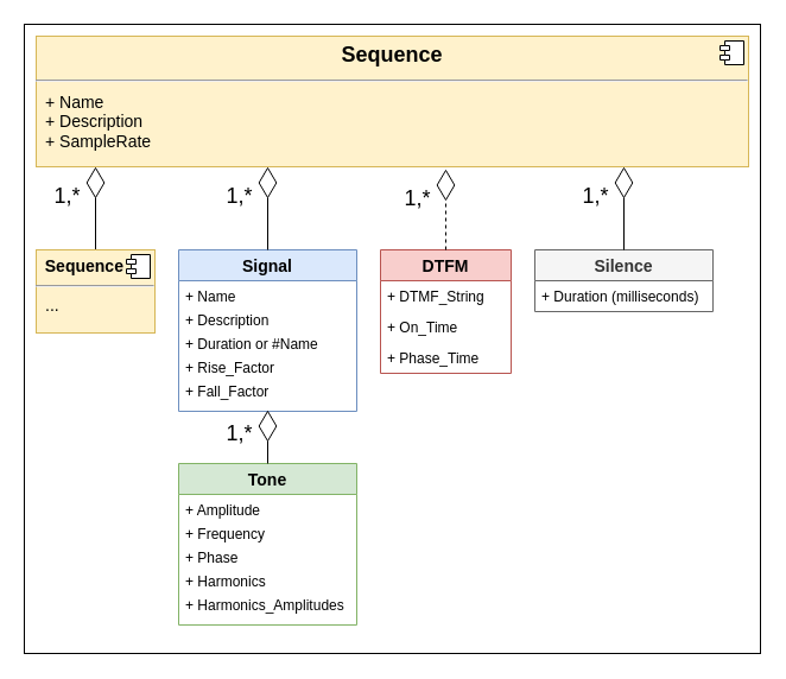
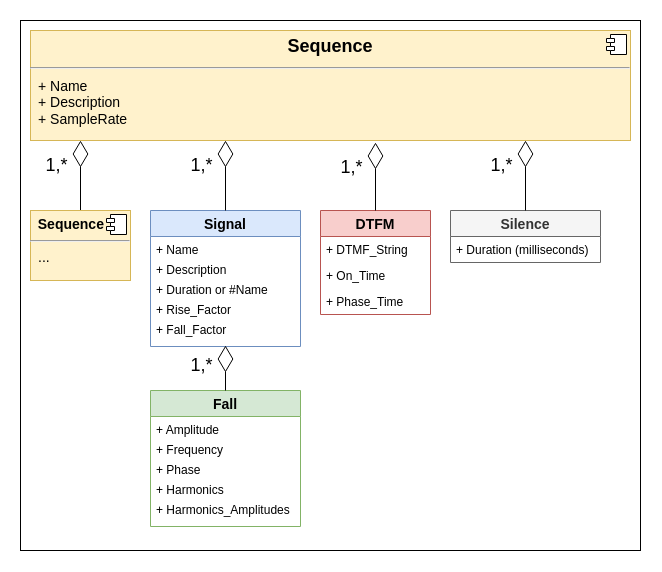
  <mxCell id="0" />
  <mxCell id="1" parent="0" />
  <mxCell id="2" value="" style="rounded=0;whiteSpace=wrap;html=1;" vertex="1" parent="1"><mxGeometry x="20" y="20" width="620" height="530" as="geometry" /></mxCell>
  <mxCell id="3" value="&lt;p style=&quot;margin: 0px ; margin-top: 6px ; text-align: center&quot;&gt;&lt;b&gt;Sequence&lt;/b&gt;&lt;/p&gt;&lt;hr&gt;&lt;p style=&quot;margin: 0px 0px 0px 8px ; font-size: 14px&quot;&gt;&lt;font style=&quot;font-size: 14px&quot;&gt;&lt;span style=&quot;font-size: 14px&quot;&gt;+ Name&lt;/span&gt;&lt;br&gt;&lt;font style=&quot;font-size: 14px&quot;&gt;+ Description&lt;/font&gt;&lt;/font&gt;&lt;/p&gt;&lt;p style=&quot;margin: 0px 0px 0px 8px ; font-size: 14px&quot;&gt;&lt;font style=&quot;font-size: 14px&quot;&gt;+ SampleRate&lt;/font&gt;&lt;/p&gt;" style="align=left;overflow=fill;html=1;dropTarget=0;fontSize=18;fillColor=#fff2cc;strokeColor=#d6b656;" vertex="1" parent="1"><mxGeometry x="30" y="30" width="600" height="110" as="geometry" /></mxCell>
  <mxCell id="4" value="" style="shape=component;jettyWidth=8;jettyHeight=4;fontSize=18;" vertex="1" parent="3"><mxGeometry x="1" width="20" height="20" relative="1" as="geometry"><mxPoint x="-24" y="4" as="offset" /></mxGeometry></mxCell>
  <mxCell id="5" value="" style="endArrow=diamondThin;endFill=0;endSize=24;html=1;fontSize=18;exitX=0.5;exitY=0;exitDx=0;exitDy=0;" edge="1" parent="1" source="7"><mxGeometry width="160" relative="1" as="geometry"><mxPoint x="70" y="230" as="sourcePoint" /><mxPoint x="80" y="140" as="targetPoint" /></mxGeometry></mxCell>
  <mxCell id="6" value="1,*" style="edgeLabel;html=1;align=center;verticalAlign=middle;resizable=0;points=[];fontSize=18;" vertex="1" connectable="0" parent="5"><mxGeometry x="0.56" y="-1" relative="1" as="geometry"><mxPoint x="-26" y="9" as="offset" /></mxGeometry></mxCell>
  <mxCell id="7" value="&lt;p style=&quot;margin: 6px 0px 0px ; font-size: 14px&quot;&gt;&lt;b style=&quot;font-size: 14px&quot;&gt;&lt;font style=&quot;font-size: 14px&quot;&gt;&amp;nbsp; Sequence&lt;/font&gt;&lt;/b&gt;&lt;/p&gt;&lt;hr style=&quot;font-size: 14px&quot;&gt;&lt;p style=&quot;margin: 0px 0px 0px 8px ; font-size: 14px&quot;&gt;...&lt;/p&gt;" style="align=left;overflow=fill;html=1;dropTarget=0;fontSize=14;fillColor=#fff2cc;strokeColor=#d6b656;" vertex="1" parent="1"><mxGeometry x="30" y="210" width="100" height="70" as="geometry" /></mxCell>
  <mxCell id="8" value="" style="shape=component;jettyWidth=8;jettyHeight=4;fontSize=18;" vertex="1" parent="7"><mxGeometry x="1" width="20" height="20" relative="1" as="geometry"><mxPoint x="-24" y="4" as="offset" /></mxGeometry></mxCell>
  <mxCell id="9" value="Signal" style="swimlane;fontStyle=1;childLayout=stackLayout;horizontal=1;startSize=26;fillColor=#dae8fc;horizontalStack=0;resizeParent=1;resizeParentMax=0;resizeLast=0;collapsible=1;marginBottom=0;fontSize=14;strokeColor=#6c8ebf;" vertex="1" parent="1"><mxGeometry x="150" y="210" width="150" height="136" as="geometry" /></mxCell>
  <mxCell id="10" value="+ Name" style="text;strokeColor=none;fillColor=none;align=left;verticalAlign=top;spacingLeft=4;spacingRight=4;overflow=hidden;rotatable=0;points=[[0,0.5],[1,0.5]];portConstraint=eastwest;fontSize=12;" vertex="1" parent="9"><mxGeometry y="26" width="150" height="20" as="geometry" /></mxCell>
  <mxCell id="11" value="+ Description" style="text;strokeColor=none;fillColor=none;align=left;verticalAlign=top;spacingLeft=4;spacingRight=4;overflow=hidden;rotatable=0;points=[[0,0.5],[1,0.5]];portConstraint=eastwest;fontSize=12;" vertex="1" parent="9"><mxGeometry y="46" width="150" height="20" as="geometry" /></mxCell>
  <mxCell id="12" value="+ Duration or #Name" style="text;strokeColor=none;fillColor=none;align=left;verticalAlign=top;spacingLeft=4;spacingRight=4;overflow=hidden;rotatable=0;points=[[0,0.5],[1,0.5]];portConstraint=eastwest;fontSize=12;" vertex="1" parent="9"><mxGeometry y="66" width="150" height="20" as="geometry" /></mxCell>
  <mxCell id="13" value="+ Rise_Factor" style="text;strokeColor=none;fillColor=none;align=left;verticalAlign=top;spacingLeft=4;spacingRight=4;overflow=hidden;rotatable=0;points=[[0,0.5],[1,0.5]];portConstraint=eastwest;fontSize=12;" vertex="1" parent="9"><mxGeometry y="86" width="150" height="20" as="geometry" /></mxCell>
  <mxCell id="14" value="+ Fall_Factor" style="text;strokeColor=none;fillColor=none;align=left;verticalAlign=top;spacingLeft=4;spacingRight=4;overflow=hidden;rotatable=0;points=[[0,0.5],[1,0.5]];portConstraint=eastwest;fontSize=12;" vertex="1" parent="9"><mxGeometry y="106" width="150" height="30" as="geometry" /></mxCell>
  <mxCell id="15" value="DTFM" style="swimlane;fontStyle=1;childLayout=stackLayout;horizontal=1;startSize=26;fillColor=#f8cecc;horizontalStack=0;resizeParent=1;resizeParentMax=0;resizeLast=0;collapsible=1;marginBottom=0;fontSize=14;strokeColor=#b85450;" vertex="1" parent="1"><mxGeometry x="320" y="210" width="110" height="104" as="geometry" /></mxCell>
  <mxCell id="16" value="+ DTMF_String" style="text;strokeColor=none;fillColor=none;align=left;verticalAlign=top;spacingLeft=4;spacingRight=4;overflow=hidden;rotatable=0;points=[[0,0.5],[1,0.5]];portConstraint=eastwest;fontSize=12;" vertex="1" parent="15"><mxGeometry y="26" width="110" height="26" as="geometry" /></mxCell>
  <mxCell id="17" value="+ On_Time" style="text;strokeColor=none;fillColor=none;align=left;verticalAlign=top;spacingLeft=4;spacingRight=4;overflow=hidden;rotatable=0;points=[[0,0.5],[1,0.5]];portConstraint=eastwest;fontSize=12;" vertex="1" parent="15"><mxGeometry y="52" width="110" height="26" as="geometry" /></mxCell>
  <mxCell id="18" value="+ Phase_Time" style="text;strokeColor=none;fillColor=none;align=left;verticalAlign=top;spacingLeft=4;spacingRight=4;overflow=hidden;rotatable=0;points=[[0,0.5],[1,0.5]];portConstraint=eastwest;fontSize=12;" vertex="1" parent="15"><mxGeometry y="78" width="110" height="26" as="geometry" /></mxCell>
  <mxCell id="19" value="Silence" style="swimlane;fontStyle=1;childLayout=stackLayout;horizontal=1;startSize=26;fillColor=#f5f5f5;horizontalStack=0;resizeParent=1;resizeParentMax=0;resizeLast=0;collapsible=1;marginBottom=0;fontSize=14;strokeColor=#666666;fontColor=#333333;" vertex="1" parent="1"><mxGeometry x="450" y="210" width="150" height="52" as="geometry" /></mxCell>
  <mxCell id="20" value="+ Duration (milliseconds)" style="text;strokeColor=none;fillColor=none;align=left;verticalAlign=top;spacingLeft=4;spacingRight=4;overflow=hidden;rotatable=0;points=[[0,0.5],[1,0.5]];portConstraint=eastwest;fontSize=12;" vertex="1" parent="19"><mxGeometry y="26" width="150" height="26" as="geometry" /></mxCell>
  <mxCell id="21" value="" style="endArrow=diamondThin;endFill=0;endSize=24;html=1;fontSize=18;exitX=0.5;exitY=0;exitDx=0;exitDy=0;" edge="1" parent="1" source="9"><mxGeometry width="160" relative="1" as="geometry"><mxPoint x="280" y="210" as="sourcePoint" /><mxPoint x="225" y="140" as="targetPoint" /></mxGeometry></mxCell>
  <mxCell id="22" value="1,*" style="edgeLabel;html=1;align=center;verticalAlign=middle;resizable=0;points=[];fontSize=18;" vertex="1" connectable="0" parent="21"><mxGeometry x="0.56" y="-1" relative="1" as="geometry"><mxPoint x="-26" y="9" as="offset" /></mxGeometry></mxCell>
- <mxCell id="23" value="" style="endArrow=diamondThin;endFill=0;endSize=24;html=1;fontSize=18;entryX=0.575;entryY=1.018;entryDx=0;entryDy=0;entryPerimeter=0;exitX=0.5;exitY=0;exitDx=0;exitDy=0;dashed=1;" edge="1" parent="1" source="15" target="3"><mxGeometry width="160" relative="1" as="geometry"><mxPoint x="380" y="210" as="sourcePoint" /><mxPoint x="380" y="160" as="targetPoint" /></mxGeometry></mxCell>
+ <mxCell id="23" value="" style="endArrow=diamondThin;endFill=0;endSize=24;html=1;fontSize=18;entryX=0.575;entryY=1.018;entryDx=0;entryDy=0;entryPerimeter=0;exitX=0.5;exitY=0;exitDx=0;exitDy=0;" edge="1" parent="1" source="15" target="3"><mxGeometry width="160" relative="1" as="geometry"><mxPoint x="380" y="210" as="sourcePoint" /><mxPoint x="380" y="160" as="targetPoint" /></mxGeometry></mxCell>
  <mxCell id="24" value="1,*" style="edgeLabel;html=1;align=center;verticalAlign=middle;resizable=0;points=[];fontSize=18;" vertex="1" connectable="0" parent="23"><mxGeometry x="0.56" y="-1" relative="1" as="geometry"><mxPoint x="-26" y="9" as="offset" /></mxGeometry></mxCell>
  <mxCell id="25" value="" style="endArrow=diamondThin;endFill=0;endSize=24;html=1;fontSize=18;exitX=0.5;exitY=0;exitDx=0;exitDy=0;" edge="1" parent="1" source="19"><mxGeometry width="160" relative="1" as="geometry"><mxPoint x="610" y="210" as="sourcePoint" /><mxPoint x="525" y="140" as="targetPoint" /></mxGeometry></mxCell>
  <mxCell id="26" value="1,*" style="edgeLabel;html=1;align=center;verticalAlign=middle;resizable=0;points=[];fontSize=18;" vertex="1" connectable="0" parent="25"><mxGeometry x="0.56" y="-1" relative="1" as="geometry"><mxPoint x="-26" y="9" as="offset" /></mxGeometry></mxCell>
- <mxCell id="27" value="Tone" style="swimlane;fontStyle=1;childLayout=stackLayout;horizontal=1;startSize=26;fillColor=#d5e8d4;horizontalStack=0;resizeParent=1;resizeParentMax=0;resizeLast=0;collapsible=1;marginBottom=0;fontSize=14;strokeColor=#82b366;" vertex="1" parent="1"><mxGeometry x="150" y="390" width="150" height="136" as="geometry" /></mxCell>
+ <mxCell id="27" value="Fall" style="swimlane;fontStyle=1;childLayout=stackLayout;horizontal=1;startSize=26;fillColor=#d5e8d4;horizontalStack=0;resizeParent=1;resizeParentMax=0;resizeLast=0;collapsible=1;marginBottom=0;fontSize=14;strokeColor=#82b366;" vertex="1" parent="1"><mxGeometry x="150" y="390" width="150" height="136" as="geometry" /></mxCell>
  <mxCell id="28" value="+ Amplitude" style="text;strokeColor=none;fillColor=none;align=left;verticalAlign=top;spacingLeft=4;spacingRight=4;overflow=hidden;rotatable=0;points=[[0,0.5],[1,0.5]];portConstraint=eastwest;fontSize=12;" vertex="1" parent="27"><mxGeometry y="26" width="150" height="20" as="geometry" /></mxCell>
  <mxCell id="29" value="+ Frequency" style="text;strokeColor=none;fillColor=none;align=left;verticalAlign=top;spacingLeft=4;spacingRight=4;overflow=hidden;rotatable=0;points=[[0,0.5],[1,0.5]];portConstraint=eastwest;fontSize=12;" vertex="1" parent="27"><mxGeometry y="46" width="150" height="20" as="geometry" /></mxCell>
  <mxCell id="30" value="+ Phase" style="text;strokeColor=none;fillColor=none;align=left;verticalAlign=top;spacingLeft=4;spacingRight=4;overflow=hidden;rotatable=0;points=[[0,0.5],[1,0.5]];portConstraint=eastwest;fontSize=12;" vertex="1" parent="27"><mxGeometry y="66" width="150" height="20" as="geometry" /></mxCell>
  <mxCell id="31" value="+ Harmonics" style="text;strokeColor=none;fillColor=none;align=left;verticalAlign=top;spacingLeft=4;spacingRight=4;overflow=hidden;rotatable=0;points=[[0,0.5],[1,0.5]];portConstraint=eastwest;fontSize=12;" vertex="1" parent="27"><mxGeometry y="86" width="150" height="20" as="geometry" /></mxCell>
  <mxCell id="32" value="+ Harmonics_Amplitudes" style="text;strokeColor=none;fillColor=none;align=left;verticalAlign=top;spacingLeft=4;spacingRight=4;overflow=hidden;rotatable=0;points=[[0,0.5],[1,0.5]];portConstraint=eastwest;fontSize=12;" vertex="1" parent="27"><mxGeometry y="106" width="150" height="30" as="geometry" /></mxCell>
  <mxCell id="33" value="" style="endArrow=diamondThin;endFill=0;endSize=24;html=1;fontSize=18;entryX=0.5;entryY=0.967;entryDx=0;entryDy=0;exitX=0.5;exitY=0;exitDx=0;exitDy=0;entryPerimeter=0;" edge="1" parent="1" source="27" target="14"><mxGeometry width="160" relative="1" as="geometry"><mxPoint x="350" y="430" as="sourcePoint" /><mxPoint x="351" y="360" as="targetPoint" /></mxGeometry></mxCell>
  <mxCell id="34" value="1,*" style="edgeLabel;html=1;align=center;verticalAlign=middle;resizable=0;points=[];fontSize=18;" vertex="1" connectable="0" parent="33"><mxGeometry x="0.56" y="-1" relative="1" as="geometry"><mxPoint x="-26" y="9" as="offset" /></mxGeometry></mxCell>
